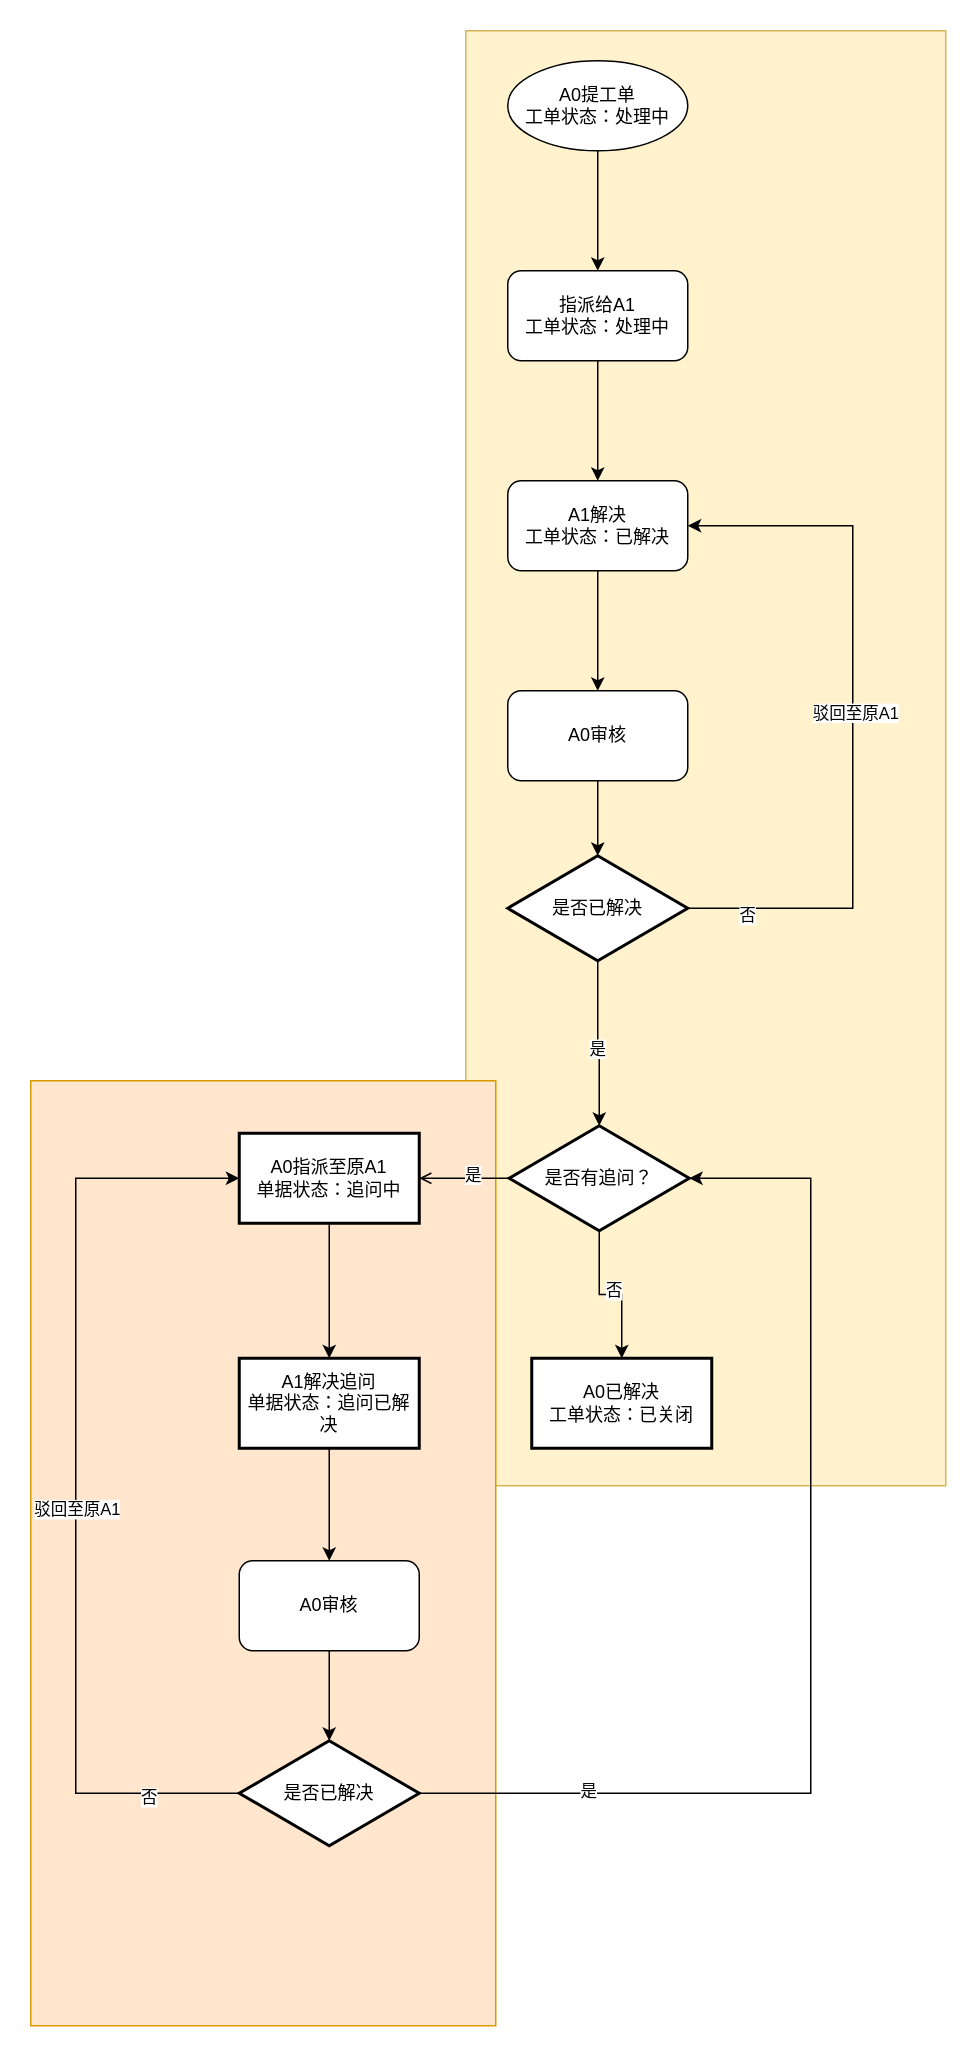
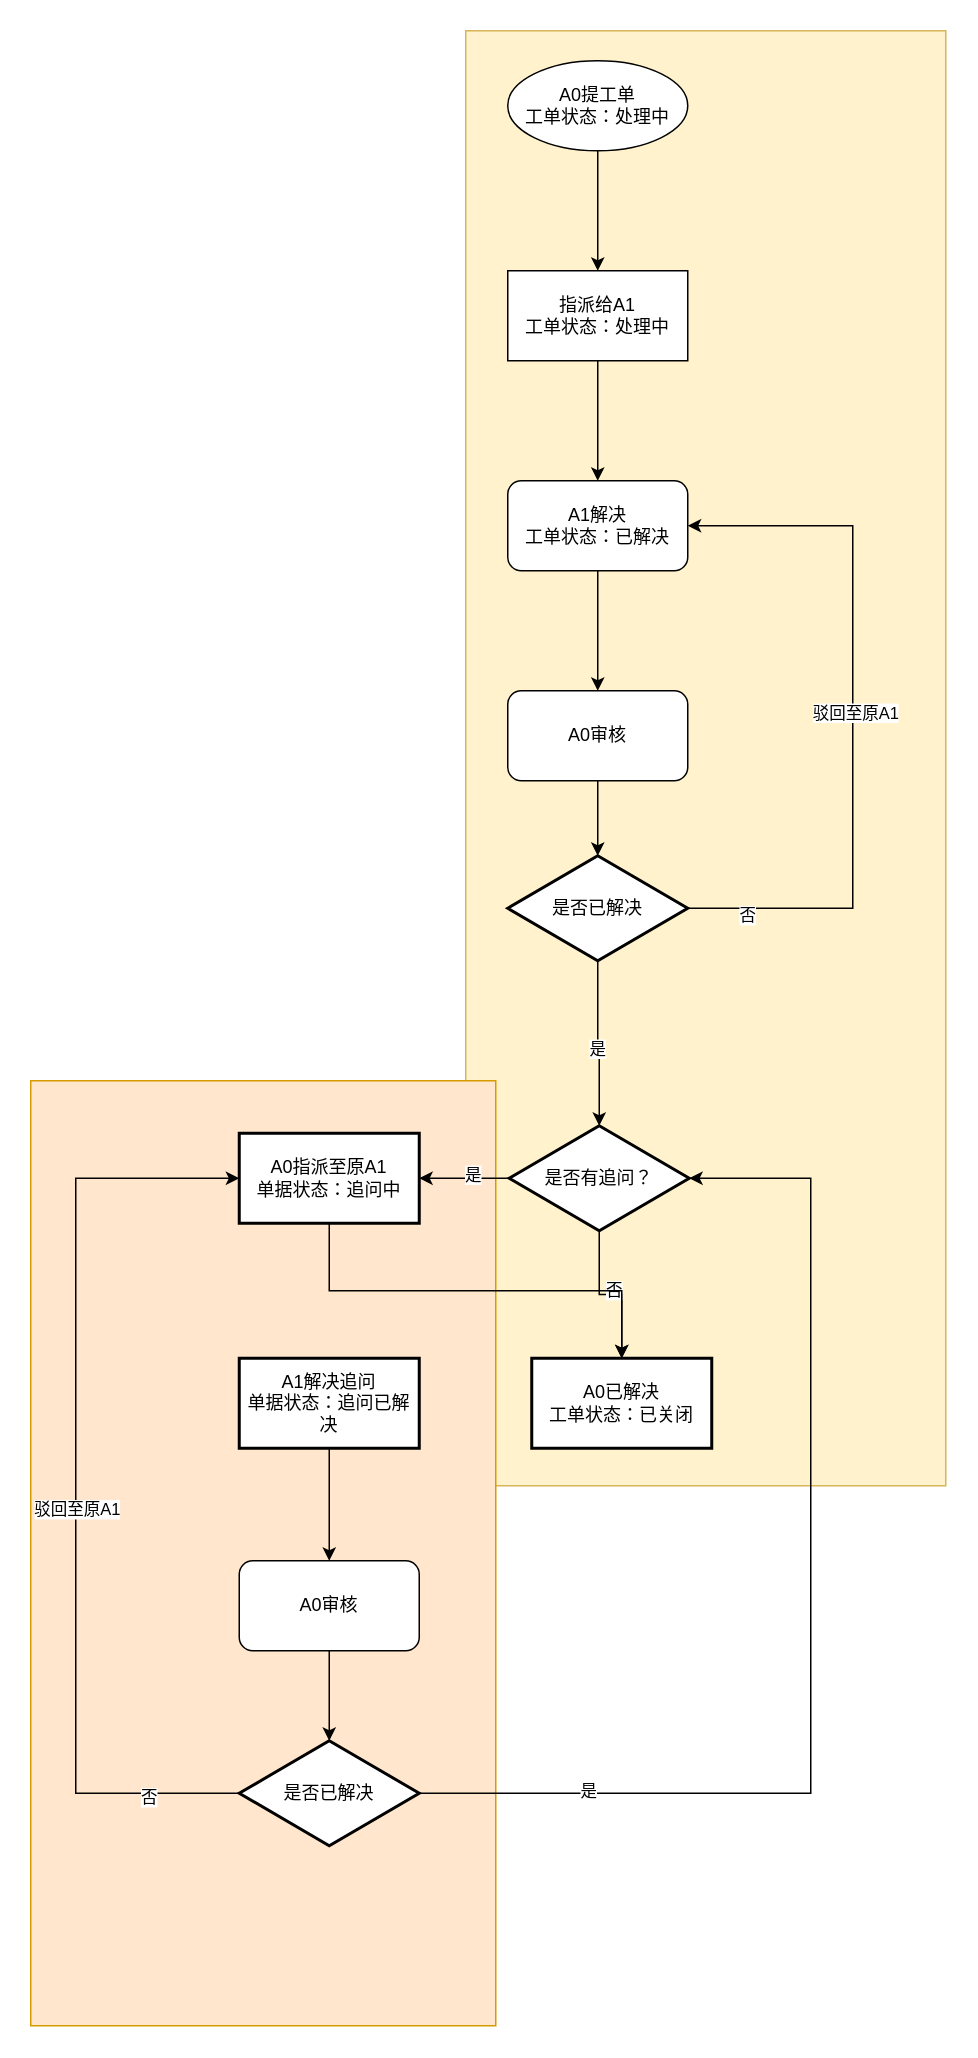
  <mxCell id="0" />
  <mxCell id="1" parent="0" />
  <mxCell id="2" value="" style="rounded=0;whiteSpace=wrap;html=1;fillColor=#fff2cc;strokeColor=#d6b656;" vertex="1" parent="1"><mxGeometry x="310" y="20" width="320" height="970" as="geometry" /></mxCell>
  <mxCell id="3" value="" style="rounded=0;whiteSpace=wrap;html=1;fillColor=#ffe6cc;strokeColor=#d79b00;" vertex="1" parent="1"><mxGeometry x="20" y="720" width="310" height="630" as="geometry" /></mxCell>
  <mxCell id="4" value="" style="edgeStyle=orthogonalEdgeStyle;rounded=0;orthogonalLoop=1;jettySize=auto;html=1;" parent="1" source="5" target="7" edge="1"><mxGeometry relative="1" as="geometry" /></mxCell>
  <mxCell id="5" value="A0提工单&lt;div&gt;工单状态：处理中&lt;/div&gt;" style="ellipse;whiteSpace=wrap;html=1;" parent="1" vertex="1"><mxGeometry x="338" y="40" width="120" height="60" as="geometry" /></mxCell>
  <mxCell id="6" value="" style="edgeStyle=orthogonalEdgeStyle;rounded=0;orthogonalLoop=1;jettySize=auto;html=1;" parent="1" source="7" target="9" edge="1"><mxGeometry relative="1" as="geometry" /></mxCell>
- <mxCell id="7" value="指派给A1&lt;div&gt;工单状态：处理中&lt;/div&gt;" style="rounded=1;whiteSpace=wrap;html=1;" parent="1" vertex="1"><mxGeometry x="338" y="180" width="120" height="60" as="geometry" /></mxCell>
+ <mxCell id="7" value="指派给A1&lt;div&gt;工单状态：处理中&lt;/div&gt;" style="whiteSpace=wrap;html=1;rounded=0;" parent="1" vertex="1"><mxGeometry x="338" y="180" width="120" height="60" as="geometry" /></mxCell>
  <mxCell id="8" value="" style="edgeStyle=orthogonalEdgeStyle;rounded=0;orthogonalLoop=1;jettySize=auto;html=1;" parent="1" source="9" target="10" edge="1"><mxGeometry relative="1" as="geometry" /></mxCell>
  <mxCell id="9" value="A1解决&lt;div&gt;工单状态：已解决&lt;/div&gt;" style="rounded=1;whiteSpace=wrap;html=1;" parent="1" vertex="1"><mxGeometry x="338" y="320" width="120" height="60" as="geometry" /></mxCell>
  <mxCell id="10" value="A0审核" style="rounded=1;whiteSpace=wrap;html=1;" parent="1" vertex="1"><mxGeometry x="338" y="460" width="120" height="60" as="geometry" /></mxCell>
  <mxCell id="11" value="" style="edgeStyle=orthogonalEdgeStyle;rounded=0;orthogonalLoop=1;jettySize=auto;html=1;" parent="1" source="15" target="16" edge="1"><mxGeometry relative="1" as="geometry" /></mxCell>
  <mxCell id="12" value="否" style="edgeLabel;html=1;align=center;verticalAlign=middle;resizable=0;points=[];" parent="11" vertex="1" connectable="0"><mxGeometry x="0.044" y="3" relative="1" as="geometry"><mxPoint as="offset" /></mxGeometry></mxCell>
- <mxCell id="13" value="" style="edgeStyle=orthogonalEdgeStyle;rounded=0;orthogonalLoop=1;jettySize=auto;html=1;endArrow=open;" parent="1" source="15" target="25" edge="1"><mxGeometry relative="1" as="geometry" /></mxCell>
+ <mxCell id="13" value="" style="edgeStyle=orthogonalEdgeStyle;rounded=0;orthogonalLoop=1;jettySize=auto;html=1;" parent="1" source="15" target="25" edge="1"><mxGeometry relative="1" as="geometry" /></mxCell>
  <mxCell id="14" value="是" style="edgeLabel;html=1;align=center;verticalAlign=middle;resizable=0;points=[];" parent="13" vertex="1" connectable="0"><mxGeometry x="-0.18" y="-3" relative="1" as="geometry"><mxPoint as="offset" /></mxGeometry></mxCell>
  <mxCell id="15" value="是否有追问？" style="strokeWidth=2;html=1;shape=mxgraph.flowchart.decision;whiteSpace=wrap;" parent="1" vertex="1"><mxGeometry x="339" y="750" width="120" height="70" as="geometry" /></mxCell>
  <mxCell id="16" value="A0已解决&lt;div&gt;工单状态：已关闭&lt;/div&gt;" style="whiteSpace=wrap;html=1;strokeWidth=2;" parent="1" vertex="1"><mxGeometry x="354" y="905" width="120" height="60" as="geometry" /></mxCell>
  <mxCell id="17" style="edgeStyle=orthogonalEdgeStyle;rounded=0;orthogonalLoop=1;jettySize=auto;html=1;exitX=0.5;exitY=1;exitDx=0;exitDy=0;exitPerimeter=0;" parent="1" source="22" target="15" edge="1"><mxGeometry relative="1" as="geometry" /></mxCell>
  <mxCell id="18" value="是" style="edgeLabel;html=1;align=center;verticalAlign=middle;resizable=0;points=[];" parent="17" vertex="1" connectable="0"><mxGeometry x="0.061" y="-2" relative="1" as="geometry"><mxPoint as="offset" /></mxGeometry></mxCell>
  <mxCell id="19" style="edgeStyle=orthogonalEdgeStyle;rounded=0;orthogonalLoop=1;jettySize=auto;html=1;exitX=1;exitY=0.5;exitDx=0;exitDy=0;exitPerimeter=0;entryX=1;entryY=0.5;entryDx=0;entryDy=0;" parent="1" source="22" target="9" edge="1"><mxGeometry relative="1" as="geometry"><Array as="points"><mxPoint x="568" y="605" /><mxPoint x="568" y="350" /></Array></mxGeometry></mxCell>
  <mxCell id="20" value="驳回至原A1" style="edgeLabel;html=1;align=center;verticalAlign=middle;resizable=0;points=[];" parent="19" vertex="1" connectable="0"><mxGeometry x="0.016" y="-1" relative="1" as="geometry"><mxPoint as="offset" /></mxGeometry></mxCell>
  <mxCell id="21" value="否" style="edgeLabel;html=1;align=center;verticalAlign=middle;resizable=0;points=[];" parent="19" vertex="1" connectable="0"><mxGeometry x="-0.834" y="-4" relative="1" as="geometry"><mxPoint as="offset" /></mxGeometry></mxCell>
  <mxCell id="22" value="是否已解决" style="strokeWidth=2;html=1;shape=mxgraph.flowchart.decision;whiteSpace=wrap;" parent="1" vertex="1"><mxGeometry x="338" y="570" width="120" height="70" as="geometry" /></mxCell>
  <mxCell id="23" style="edgeStyle=orthogonalEdgeStyle;rounded=0;orthogonalLoop=1;jettySize=auto;html=1;exitX=0.5;exitY=1;exitDx=0;exitDy=0;entryX=0.5;entryY=0;entryDx=0;entryDy=0;entryPerimeter=0;" parent="1" source="10" target="22" edge="1"><mxGeometry relative="1" as="geometry" /></mxCell>
- <mxCell id="24" style="edgeStyle=orthogonalEdgeStyle;rounded=0;orthogonalLoop=1;jettySize=auto;html=1;exitX=0.5;exitY=1;exitDx=0;exitDy=0;" parent="1" source="25" target="27" edge="1"><mxGeometry relative="1" as="geometry" /></mxCell>
+ <mxCell id="24" style="edgeStyle=orthogonalEdgeStyle;rounded=0;orthogonalLoop=1;jettySize=auto;html=1;exitX=0.5;exitY=1;exitDx=0;exitDy=0;" parent="1" source="25" target="16" edge="1"><mxGeometry relative="1" as="geometry" /></mxCell>
  <mxCell id="25" value="A0指派至原A1&lt;div&gt;单据状态：追问中&lt;/div&gt;" style="whiteSpace=wrap;html=1;strokeWidth=2;" parent="1" vertex="1"><mxGeometry x="159" y="755" width="120" height="60" as="geometry" /></mxCell>
  <mxCell id="26" style="edgeStyle=orthogonalEdgeStyle;rounded=0;orthogonalLoop=1;jettySize=auto;html=1;exitX=0.5;exitY=1;exitDx=0;exitDy=0;" parent="1" source="27" target="29" edge="1"><mxGeometry relative="1" as="geometry" /></mxCell>
  <mxCell id="27" value="A1解决追问&lt;div&gt;单据状态：追问已解决&lt;/div&gt;" style="whiteSpace=wrap;html=1;strokeWidth=2;" parent="1" vertex="1"><mxGeometry x="159" y="905" width="120" height="60" as="geometry" /></mxCell>
  <mxCell id="28" style="edgeStyle=orthogonalEdgeStyle;rounded=0;orthogonalLoop=1;jettySize=auto;html=1;exitX=0.5;exitY=1;exitDx=0;exitDy=0;" parent="1" source="29" target="33" edge="1"><mxGeometry relative="1" as="geometry" /></mxCell>
  <mxCell id="29" value="A0审核" style="rounded=1;whiteSpace=wrap;html=1;" parent="1" vertex="1"><mxGeometry x="159" y="1040" width="120" height="60" as="geometry" /></mxCell>
  <mxCell id="30" style="edgeStyle=orthogonalEdgeStyle;rounded=0;orthogonalLoop=1;jettySize=auto;html=1;exitX=0;exitY=0.5;exitDx=0;exitDy=0;exitPerimeter=0;entryX=0;entryY=0.5;entryDx=0;entryDy=0;" parent="1" source="33" target="25" edge="1"><mxGeometry relative="1" as="geometry"><Array as="points"><mxPoint x="50" y="1195" /><mxPoint x="50" y="785" /></Array></mxGeometry></mxCell>
  <mxCell id="31" value="驳回至原A1" style="edgeLabel;html=1;align=center;verticalAlign=middle;resizable=0;points=[];" parent="30" vertex="1" connectable="0"><mxGeometry x="-0.049" relative="1" as="geometry"><mxPoint as="offset" /></mxGeometry></mxCell>
  <mxCell id="32" value="否" style="edgeLabel;html=1;align=center;verticalAlign=middle;resizable=0;points=[];" parent="30" vertex="1" connectable="0"><mxGeometry x="-0.805" y="2" relative="1" as="geometry"><mxPoint as="offset" /></mxGeometry></mxCell>
  <mxCell id="33" value="是否已解决" style="strokeWidth=2;html=1;shape=mxgraph.flowchart.decision;whiteSpace=wrap;" parent="1" vertex="1"><mxGeometry x="159" y="1160" width="120" height="70" as="geometry" /></mxCell>
  <mxCell id="34" style="edgeStyle=orthogonalEdgeStyle;rounded=0;orthogonalLoop=1;jettySize=auto;html=1;entryX=1;entryY=0.5;entryDx=0;entryDy=0;entryPerimeter=0;" parent="1" source="33" target="15" edge="1"><mxGeometry relative="1" as="geometry"><Array as="points"><mxPoint x="540" y="1195" /><mxPoint x="540" y="785" /></Array></mxGeometry></mxCell>
  <mxCell id="35" value="是" style="edgeLabel;html=1;align=center;verticalAlign=middle;resizable=0;points=[];" parent="34" vertex="1" connectable="0"><mxGeometry x="-0.703" y="2" relative="1" as="geometry"><mxPoint as="offset" /></mxGeometry></mxCell>
